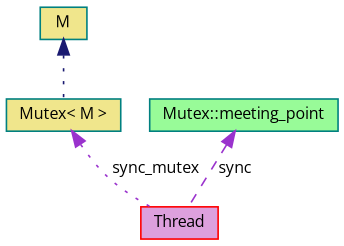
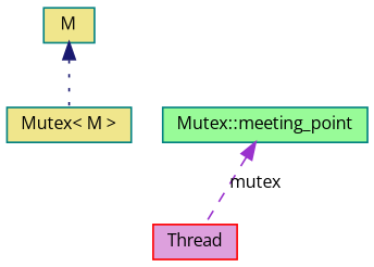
  digraph {
    fontname="Open Sans"
    node [color=teal fillcolor=khaki fontname="Open Sans" fontsize=10 shape=record style=filled]
    edge [color=darkorchid3 dir=back fontname="Open Sans" fontsize=10 labelfontname=Sans labelfontsize=10 style=dotted]
    n1 [color=red fillcolor=plum fontcolor=black height=0.2 label=Thread width=0.4]
    n2 [height=0.2 label="Mutex\< M \>" width=0.4]
    n3 [height=0.2 label=M width=0.4]
    n4 [fillcolor=palegreen height=0.2 label="Mutex::meeting_point" width=0.4]
-   n2 -> n1 [label=" sync_mutex"]
    n3 -> n2 [color=midnightblue]
-   n4 -> n1 [label=" sync" style=dashed]
+   n4 -> n1 [label=" mutex" style=dashed]
  }
